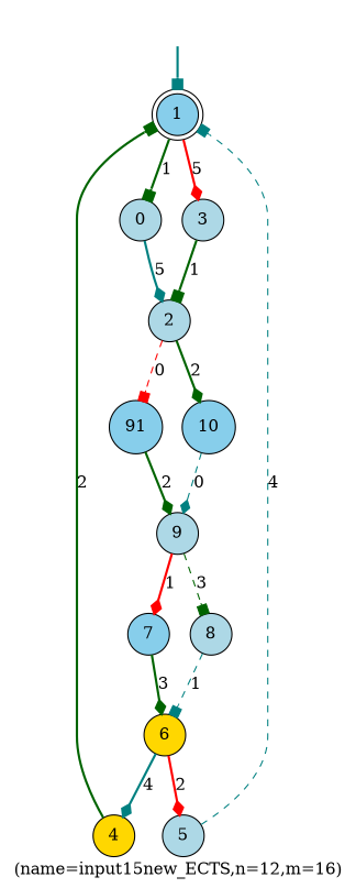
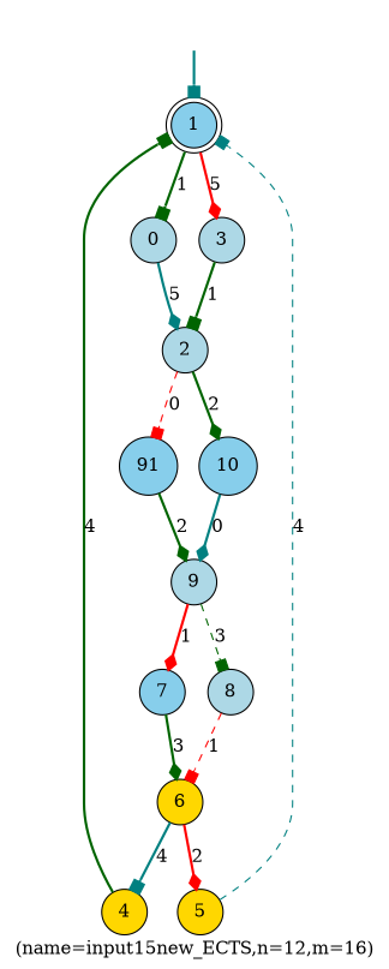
  digraph {
    label="(name=input15new_ECTS,n=12,m=16)"
    node [style=filled fillcolor=lightblue shape=circle]
    edge [arrowhead=box color=darkgreen style=bold]
    _nil [style=invis fillcolor="" shape=""]
    1 [fillcolor=skyblue shape=doublecircle]
    0
    3
    2
    n6 [fillcolor=skyblue label=91]
    10 [fillcolor=skyblue]
    9
    7 [fillcolor=skyblue]
    8
    6 [fillcolor=gold]
    4 [fillcolor=gold]
-   5
+   5 [fillcolor=gold]
    _nil -> 1 [color=teal]
    1 -> 0 [label=1]
    1 -> 3 [arrowhead=diamond color=red label=5]
    0 -> 2 [arrowhead=diamond color=teal label=5]
    3 -> 2 [label=1]
    2 -> n6 [color=red label=0 style=dashed]
    2 -> 10 [arrowhead=diamond label=2]
    n6 -> 9 [arrowhead=diamond label=2]
-   10 -> 9 [arrowhead=diamond color=teal label=0 style=dashed]
+   10 -> 9 [arrowhead=diamond color=teal label=0]
    9 -> 7 [arrowhead=diamond color=red label=1]
    9 -> 8 [label=3 style=dashed]
    7 -> 6 [arrowhead=diamond label=3]
-   8 -> 6 [color=teal label=1 style=dashed]
-   6 -> 4 [arrowhead=diamond color=teal label=4]
+   8 -> 6 [color=red label=1 style=dashed]
+   6 -> 4 [color=teal label=4]
    6 -> 5 [arrowhead=diamond color=red label=2]
-   4 -> 1 [label=2]
+   4 -> 1 [label=4]
    5 -> 1 [color=teal label=4 style=dashed]
  }
